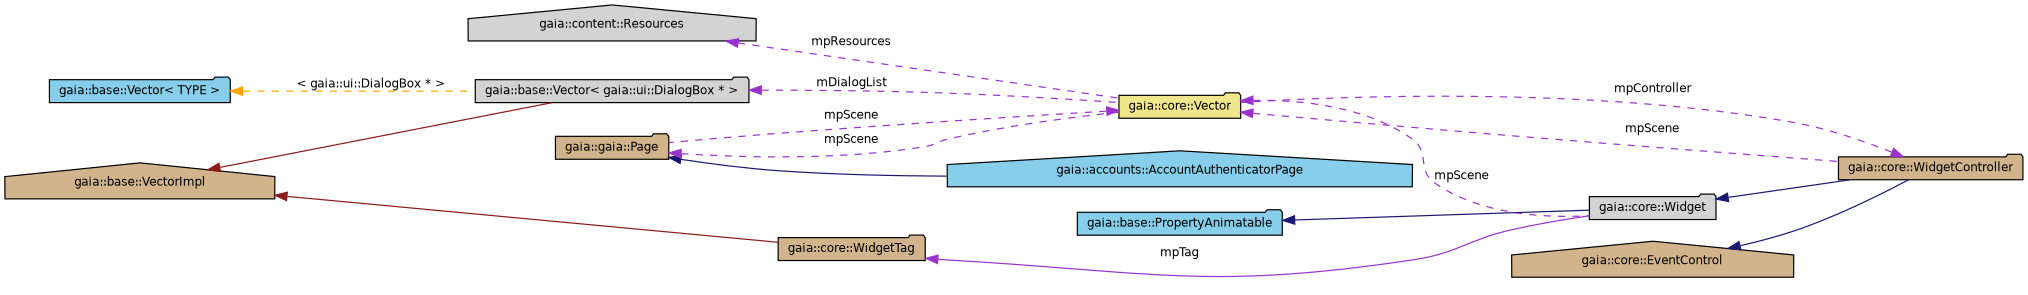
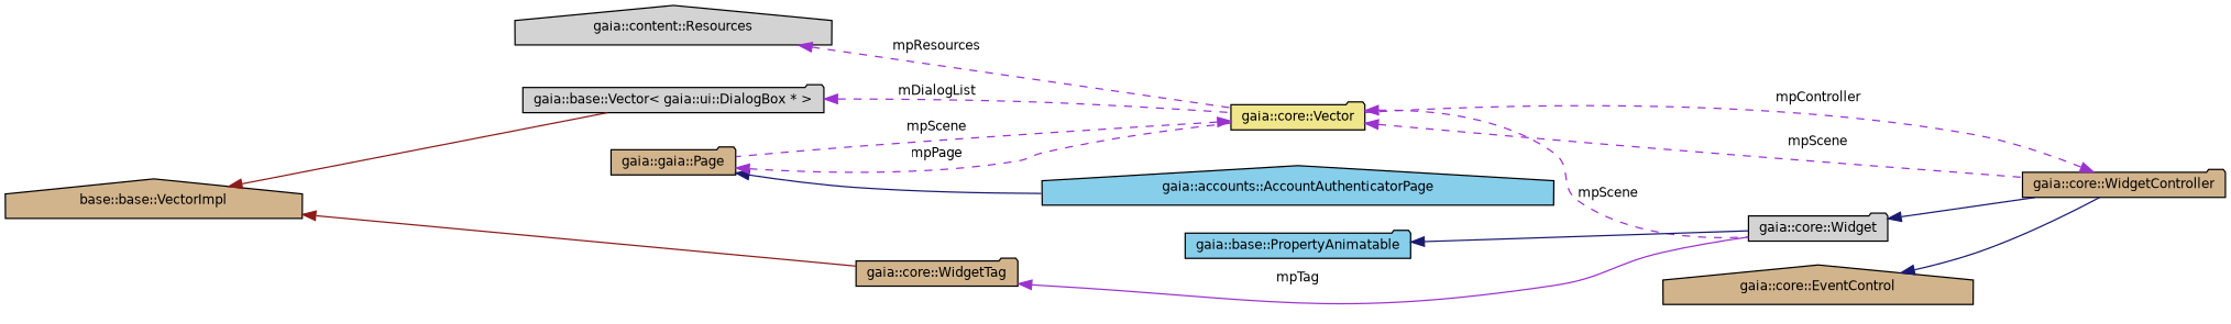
  digraph {
    rankdir=LR
    node [color=black fillcolor=tan fontname=Helvetica fontsize=10 shape=folder style=filled]
    edge [color=darkorchid3 dir=back fontname=Helvetica fontsize=10 labelfontname=Helvetica labelfontsize=10 style=dashed]
    n1 [fillcolor=skyblue fontcolor=black height=0.2 label="gaia::accounts::AccountAuthenticatorPage" shape=house width=0.4]
    n2 [height=0.2 label="gaia::gaia::Page" width=0.4]
    n3 [fillcolor=khaki height=0.2 label="gaia::core::Vector" width=0.4]
    n4 [height=0.2 label="gaia::core::WidgetController" width=0.4]
    n5 [fillcolor=lightgrey height=0.2 label="gaia::core::Widget" width=0.4]
    n6 [fillcolor=skyblue height=0.2 label="gaia::base::PropertyAnimatable" width=0.4]
    n7 [height=0.2 label="gaia::core::WidgetTag" width=0.4]
    n8 [height=0.2 label="gaia::core::EventControl" shape=house width=0.4]
    n9 [fillcolor=lightgrey height=0.2 label="gaia::content::Resources" shape=house width=0.4]
    n10 [fillcolor=lightgrey height=0.2 label="gaia::base::Vector\< gaia::ui::DialogBox * \>" width=0.4]
-   n11 [height=0.2 label="gaia::base::VectorImpl" shape=house width=0.4]
-   n12 [fillcolor=skyblue height=0.2 label="gaia::base::Vector\< TYPE \>" width=0.4]
+   n11 [height=0.2 label="base::base::VectorImpl" shape=house width=0.4]
    n2 -> n1 [color=midnightblue style=solid]
-   n2 -> n3 [label=mpScene]
+   n2 -> n3 [label=mpPage]
    n3 -> n2 [label=mpScene]
    n3 -> n4 [label=mpScene]
    n3 -> n5 [label=mpScene]
    n4 -> n3 [label=mpController]
    n5 -> n4 [color=midnightblue style=solid]
    n6 -> n5 [color=midnightblue style=solid]
    n7 -> n5 [label=mpTag style=solid]
    n8 -> n4 [color=midnightblue style=solid]
    n9 -> n3 [label=mpResources]
    n10 -> n3 [label=mDialogList]
    n11 -> n7 [color=firebrick4 style=solid]
    n11 -> n10 [color=firebrick4 style=solid]
-   n12 -> n10 [color=orange label="\< gaia::ui::DialogBox * \>"]
  }
